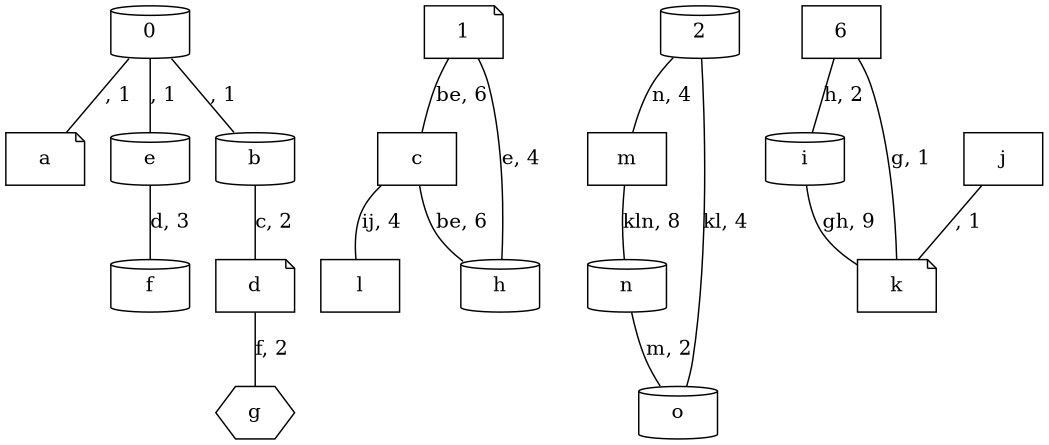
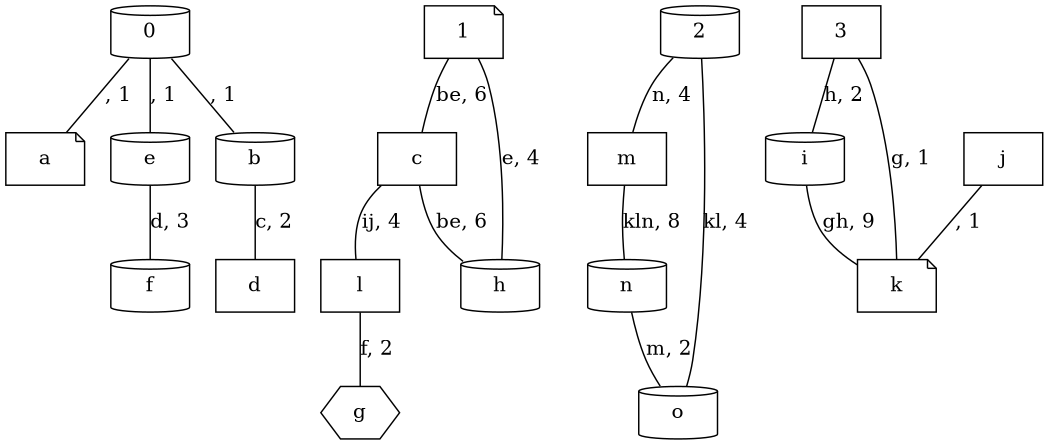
  graph {
    node [shape=cylinder]
    a [shape=note]
    0
    e
    b
    f
-   d [shape=note]
+   d [shape=box]
    1 [shape=note]
    c [shape=box]
    h
    l [shape=box]
    m [shape=box]
    2
    o
    n
-   3 [shape=box label=6]
+   3 [shape=box]
    i
    k [shape=note]
    g [shape=hexagon]
    j [shape=box]
    0 -- a [label=", 1"]
    0 -- e [label=", 1"]
    0 -- b [label=", 1"]
    e -- f [label="d, 3"]
    b -- d [label="c, 2"]
-   d -- g [label="f, 2"]
+   l -- g [label="f, 2"]
    1 -- c [label="be, 6"]
    1 -- h [label="e, 4"]
    c -- h [label="be, 6"]
    c -- l [label="ij, 4"]
    m -- n [label="kln, 8"]
    2 -- m [label="n, 4"]
    2 -- o [label="kl, 4"]
    n -- o [label="m, 2"]
    3 -- i [label="h, 2"]
    3 -- k [label="g, 1"]
    i -- k [label="gh, 9"]
    j -- k [label=", 1"]
  }
